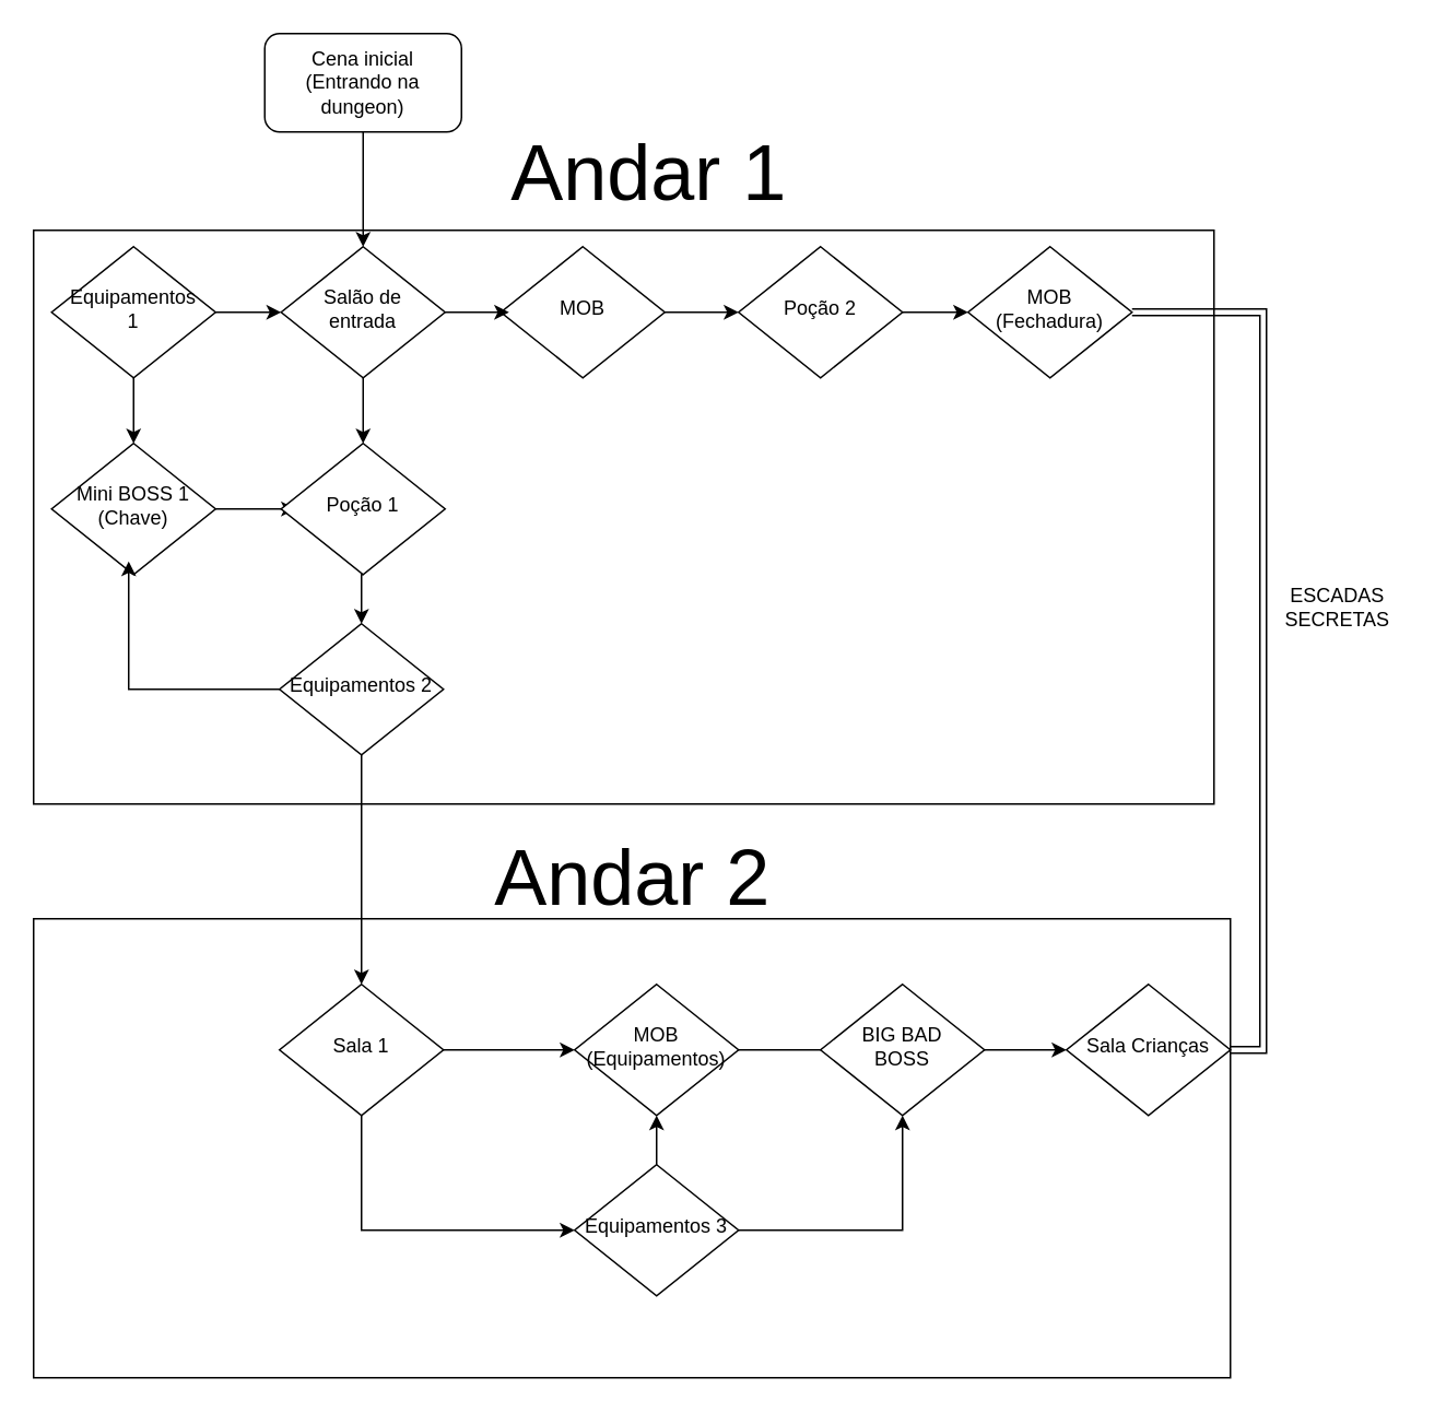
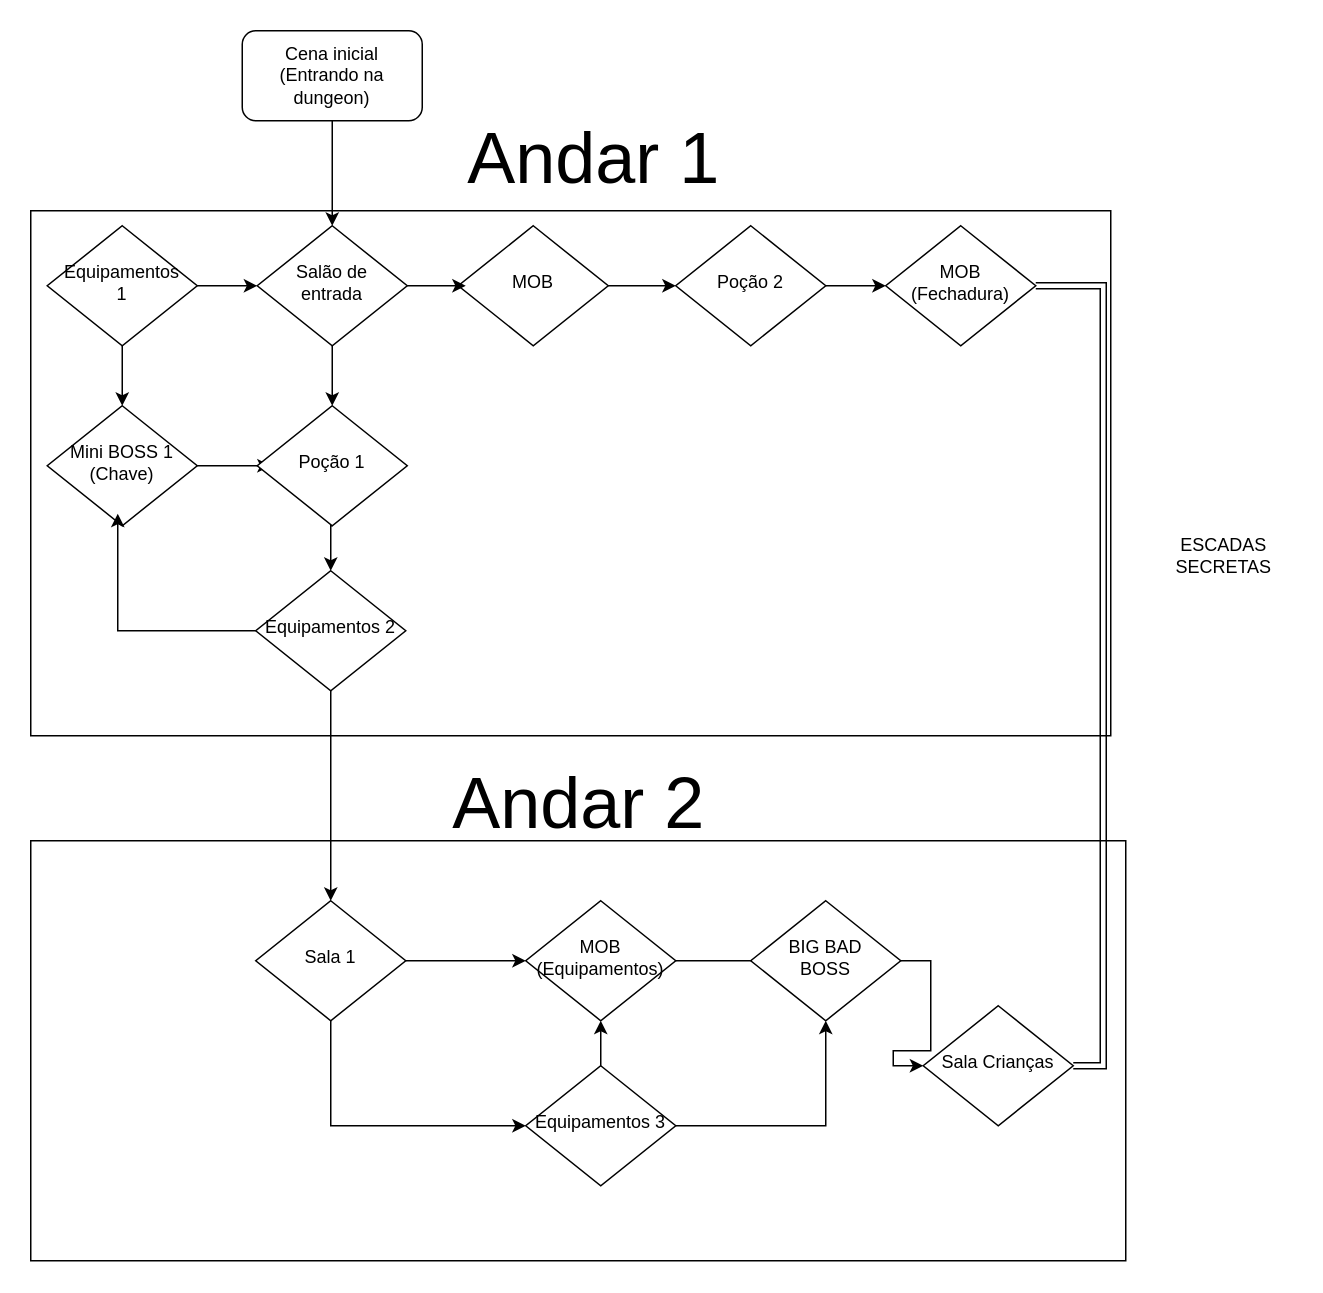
  <mxCell id="0" />
  <mxCell id="1" parent="0" />
  <mxCell id="2" value="" style="rounded=0;whiteSpace=wrap;html=1;fillColor=none;movable=0;resizable=0;rotatable=0;deletable=0;editable=0;locked=1;connectable=0;" vertex="1" parent="1"><mxGeometry x="20" y="560" width="730" height="280" as="geometry" /></mxCell>
  <mxCell id="3" value="" style="rounded=0;whiteSpace=wrap;html=1;fillColor=none;movable=0;resizable=0;rotatable=0;deletable=0;editable=0;locked=1;connectable=0;" vertex="1" parent="1"><mxGeometry x="20" y="140" width="720" height="350" as="geometry" /></mxCell>
  <mxCell id="4" value="" style="edgeStyle=orthogonalEdgeStyle;rounded=0;orthogonalLoop=1;jettySize=auto;html=1;" edge="1" parent="1" source="5" target="10"><mxGeometry relative="1" as="geometry" /></mxCell>
  <mxCell id="5" value="Cena inicial&lt;br&gt;(Entrando na dungeon)" style="rounded=1;whiteSpace=wrap;html=1;fontSize=12;glass=0;strokeWidth=1;shadow=0;" parent="1" vertex="1"><mxGeometry x="161" y="20" width="120" height="60" as="geometry" /></mxCell>
  <mxCell id="6" style="edgeStyle=orthogonalEdgeStyle;rounded=0;orthogonalLoop=1;jettySize=auto;html=1;exitX=1;exitY=0.5;exitDx=0;exitDy=0;" edge="1" parent="1" source="7"><mxGeometry relative="1" as="geometry"><mxPoint x="450" y="190" as="targetPoint" /></mxGeometry></mxCell>
  <mxCell id="7" value="MOB" style="rhombus;whiteSpace=wrap;html=1;shadow=0;fontFamily=Helvetica;fontSize=12;align=center;strokeWidth=1;spacing=6;spacingTop=-4;" vertex="1" parent="1"><mxGeometry x="305" y="150" width="100" height="80" as="geometry" /></mxCell>
  <mxCell id="8" style="edgeStyle=orthogonalEdgeStyle;rounded=0;orthogonalLoop=1;jettySize=auto;html=1;exitX=0.5;exitY=1;exitDx=0;exitDy=0;" edge="1" parent="1" source="10"><mxGeometry relative="1" as="geometry"><mxPoint x="221" y="270" as="targetPoint" /></mxGeometry></mxCell>
  <mxCell id="9" style="edgeStyle=orthogonalEdgeStyle;rounded=0;orthogonalLoop=1;jettySize=auto;html=1;exitX=1;exitY=0.5;exitDx=0;exitDy=0;" edge="1" parent="1" source="10"><mxGeometry relative="1" as="geometry"><mxPoint x="310" y="190" as="targetPoint" /></mxGeometry></mxCell>
  <mxCell id="10" value="Salão de entrada" style="rhombus;whiteSpace=wrap;html=1;shadow=0;fontFamily=Helvetica;fontSize=12;align=center;strokeWidth=1;spacing=6;spacingTop=-4;" vertex="1" parent="1"><mxGeometry x="171" y="150" width="100" height="80" as="geometry" /></mxCell>
  <mxCell id="11" style="edgeStyle=orthogonalEdgeStyle;rounded=0;orthogonalLoop=1;jettySize=auto;html=1;exitX=1;exitY=0.5;exitDx=0;exitDy=0;" edge="1" parent="1" source="12"><mxGeometry relative="1" as="geometry"><mxPoint x="180" y="310" as="targetPoint" /></mxGeometry></mxCell>
  <mxCell id="12" value="&lt;div&gt;Mini BOSS 1&lt;/div&gt;(Chave)" style="rhombus;whiteSpace=wrap;html=1;shadow=0;fontFamily=Helvetica;fontSize=12;align=center;strokeWidth=1;spacing=6;spacingTop=-4;" vertex="1" parent="1"><mxGeometry x="31" y="270" width="100" height="80" as="geometry" /></mxCell>
  <mxCell id="13" style="edgeStyle=orthogonalEdgeStyle;rounded=0;orthogonalLoop=1;jettySize=auto;html=1;exitX=0.5;exitY=1;exitDx=0;exitDy=0;" edge="1" parent="1" source="15"><mxGeometry relative="1" as="geometry"><mxPoint x="81" y="270" as="targetPoint" /></mxGeometry></mxCell>
  <mxCell id="14" style="edgeStyle=orthogonalEdgeStyle;rounded=0;orthogonalLoop=1;jettySize=auto;html=1;exitX=1;exitY=0.5;exitDx=0;exitDy=0;entryX=0;entryY=0.5;entryDx=0;entryDy=0;" edge="1" parent="1" source="15" target="10"><mxGeometry relative="1" as="geometry" /></mxCell>
  <mxCell id="15" value="&lt;div&gt;Equipamentos&lt;/div&gt;&lt;div&gt;1&lt;/div&gt;" style="rhombus;whiteSpace=wrap;html=1;shadow=0;fontFamily=Helvetica;fontSize=12;align=center;strokeWidth=1;spacing=6;spacingTop=-4;" vertex="1" parent="1"><mxGeometry x="31" y="150" width="100" height="80" as="geometry" /></mxCell>
  <mxCell id="16" style="edgeStyle=orthogonalEdgeStyle;rounded=0;orthogonalLoop=1;jettySize=auto;html=1;exitX=1;exitY=0.5;exitDx=0;exitDy=0;entryX=0;entryY=0.5;entryDx=0;entryDy=0;" edge="1" parent="1" source="17" target="23"><mxGeometry relative="1" as="geometry" /></mxCell>
  <mxCell id="17" value="Poção 2" style="rhombus;whiteSpace=wrap;html=1;shadow=0;fontFamily=Helvetica;fontSize=12;align=center;strokeWidth=1;spacing=6;spacingTop=-4;" vertex="1" parent="1"><mxGeometry x="450" y="150" width="100" height="80" as="geometry" /></mxCell>
  <mxCell id="18" style="edgeStyle=orthogonalEdgeStyle;rounded=0;orthogonalLoop=1;jettySize=auto;html=1;exitX=0.5;exitY=1;exitDx=0;exitDy=0;entryX=0.5;entryY=0;entryDx=0;entryDy=0;" edge="1" parent="1" source="19" target="21"><mxGeometry relative="1" as="geometry" /></mxCell>
  <mxCell id="19" value="Poção 1" style="rhombus;whiteSpace=wrap;html=1;shadow=0;fontFamily=Helvetica;fontSize=12;align=center;strokeWidth=1;spacing=6;spacingTop=-4;" vertex="1" parent="1"><mxGeometry x="171" y="270" width="100" height="80" as="geometry" /></mxCell>
  <mxCell id="20" style="edgeStyle=orthogonalEdgeStyle;rounded=0;orthogonalLoop=1;jettySize=auto;html=1;exitX=0.5;exitY=1;exitDx=0;exitDy=0;entryX=0.5;entryY=0;entryDx=0;entryDy=0;" edge="1" parent="1" source="21" target="27"><mxGeometry relative="1" as="geometry" /></mxCell>
  <mxCell id="21" value="Equipamentos 2" style="rhombus;whiteSpace=wrap;html=1;shadow=0;fontFamily=Helvetica;fontSize=12;align=center;strokeWidth=1;spacing=6;spacingTop=-4;" vertex="1" parent="1"><mxGeometry x="170" y="380" width="100" height="80" as="geometry" /></mxCell>
  <mxCell id="22" style="edgeStyle=orthogonalEdgeStyle;rounded=0;orthogonalLoop=1;jettySize=auto;html=1;exitX=1;exitY=0.5;exitDx=0;exitDy=0;entryX=1;entryY=0.5;entryDx=0;entryDy=0;shape=link;" edge="1" parent="1" source="23" target="32"><mxGeometry relative="1" as="geometry" /></mxCell>
  <mxCell id="23" value="&lt;div&gt;MOB&lt;/div&gt;&lt;div&gt;(Fechadura)&lt;/div&gt;" style="rhombus;whiteSpace=wrap;html=1;shadow=0;fontFamily=Helvetica;fontSize=12;align=center;strokeWidth=1;spacing=6;spacingTop=-4;" vertex="1" parent="1"><mxGeometry x="590" y="150" width="100" height="80" as="geometry" /></mxCell>
  <mxCell id="24" value="&lt;font style=&quot;font-size: 48px;&quot;&gt;Andar 1&lt;/font&gt;" style="text;html=1;align=center;verticalAlign=middle;resizable=0;points=[];autosize=1;strokeColor=none;fillColor=none;" vertex="1" parent="1"><mxGeometry x="300" y="70" width="190" height="70" as="geometry" /></mxCell>
  <mxCell id="25" value="" style="edgeStyle=orthogonalEdgeStyle;rounded=0;orthogonalLoop=1;jettySize=auto;html=1;" edge="1" parent="1" source="27" target="29"><mxGeometry relative="1" as="geometry" /></mxCell>
  <mxCell id="26" style="edgeStyle=orthogonalEdgeStyle;rounded=0;orthogonalLoop=1;jettySize=auto;html=1;exitX=0.5;exitY=1;exitDx=0;exitDy=0;entryX=0;entryY=0.5;entryDx=0;entryDy=0;" edge="1" parent="1" source="27" target="35"><mxGeometry relative="1" as="geometry" /></mxCell>
  <mxCell id="27" value="Sala 1" style="rhombus;whiteSpace=wrap;html=1;shadow=0;fontFamily=Helvetica;fontSize=12;align=center;strokeWidth=1;spacing=6;spacingTop=-4;" vertex="1" parent="1"><mxGeometry x="170" y="600" width="100" height="80" as="geometry" /></mxCell>
  <mxCell id="28" style="edgeStyle=orthogonalEdgeStyle;rounded=0;orthogonalLoop=1;jettySize=auto;html=1;exitX=1;exitY=0.5;exitDx=0;exitDy=0;entryX=0;entryY=0.5;entryDx=0;entryDy=0;endArrow=none;" edge="1" parent="1" source="29" target="31"><mxGeometry relative="1" as="geometry" /></mxCell>
  <mxCell id="29" value="&lt;div&gt;MOB&lt;/div&gt;&lt;div&gt;(Equipamentos)&lt;/div&gt;" style="rhombus;whiteSpace=wrap;html=1;shadow=0;fontFamily=Helvetica;fontSize=12;align=center;strokeWidth=1;spacing=6;spacingTop=-4;" vertex="1" parent="1"><mxGeometry x="350" y="600" width="100" height="80" as="geometry" /></mxCell>
  <mxCell id="30" style="edgeStyle=orthogonalEdgeStyle;rounded=0;orthogonalLoop=1;jettySize=auto;html=1;exitX=1;exitY=0.5;exitDx=0;exitDy=0;entryX=0;entryY=0.5;entryDx=0;entryDy=0;" edge="1" parent="1" source="31" target="32"><mxGeometry relative="1" as="geometry" /></mxCell>
  <mxCell id="31" value="BIG BAD&lt;div&gt;BOSS&lt;/div&gt;" style="rhombus;whiteSpace=wrap;html=1;shadow=0;fontFamily=Helvetica;fontSize=12;align=center;strokeWidth=1;spacing=6;spacingTop=-4;" vertex="1" parent="1"><mxGeometry x="500" y="600" width="100" height="80" as="geometry" /></mxCell>
- <mxCell id="32" value="Sala Crianças" style="rhombus;whiteSpace=wrap;html=1;shadow=0;fontFamily=Helvetica;fontSize=12;align=center;strokeWidth=1;spacing=6;spacingTop=-4;" vertex="1" parent="1"><mxGeometry x="650" y="600" width="100" height="80" as="geometry" /></mxCell>
+ <mxCell id="32" value="Sala Crianças" style="rhombus;whiteSpace=wrap;html=1;shadow=0;fontFamily=Helvetica;fontSize=12;align=center;strokeWidth=1;spacing=6;spacingTop=-4;" vertex="1" parent="1"><mxGeometry x="615" y="670" width="100" height="80" as="geometry" /></mxCell>
  <mxCell id="33" style="edgeStyle=orthogonalEdgeStyle;rounded=0;orthogonalLoop=1;jettySize=auto;html=1;exitX=0.5;exitY=0;exitDx=0;exitDy=0;entryX=0.5;entryY=1;entryDx=0;entryDy=0;" edge="1" parent="1" source="35" target="29"><mxGeometry relative="1" as="geometry" /></mxCell>
  <mxCell id="34" style="edgeStyle=orthogonalEdgeStyle;rounded=0;orthogonalLoop=1;jettySize=auto;html=1;exitX=1;exitY=0.5;exitDx=0;exitDy=0;entryX=0.5;entryY=1;entryDx=0;entryDy=0;" edge="1" parent="1" source="35" target="31"><mxGeometry relative="1" as="geometry" /></mxCell>
  <mxCell id="35" value="Equipamentos 3" style="rhombus;whiteSpace=wrap;html=1;shadow=0;fontFamily=Helvetica;fontSize=12;align=center;strokeWidth=1;spacing=6;spacingTop=-4;" vertex="1" parent="1"><mxGeometry x="350" y="710" width="100" height="80" as="geometry" /></mxCell>
  <mxCell id="36" style="edgeStyle=orthogonalEdgeStyle;rounded=0;orthogonalLoop=1;jettySize=auto;html=1;exitX=0;exitY=0.5;exitDx=0;exitDy=0;entryX=0.47;entryY=0.9;entryDx=0;entryDy=0;entryPerimeter=0;" edge="1" parent="1" source="21" target="12"><mxGeometry relative="1" as="geometry" /></mxCell>
  <mxCell id="37" value="&lt;font style=&quot;font-size: 48px;&quot;&gt;Andar 2&lt;/font&gt;" style="text;html=1;align=center;verticalAlign=middle;resizable=0;points=[];autosize=1;strokeColor=none;fillColor=none;" vertex="1" parent="1"><mxGeometry x="290" y="500" width="190" height="70" as="geometry" /></mxCell>
  <mxCell id="38" value="&lt;div&gt;ESCADAS&lt;/div&gt;&lt;div&gt;SECRETAS&lt;/div&gt;" style="text;html=1;align=center;verticalAlign=middle;resizable=0;points=[];autosize=1;strokeColor=none;fillColor=none;" vertex="1" parent="1"><mxGeometry x="770" y="350" width="90" height="40" as="geometry" /></mxCell>
